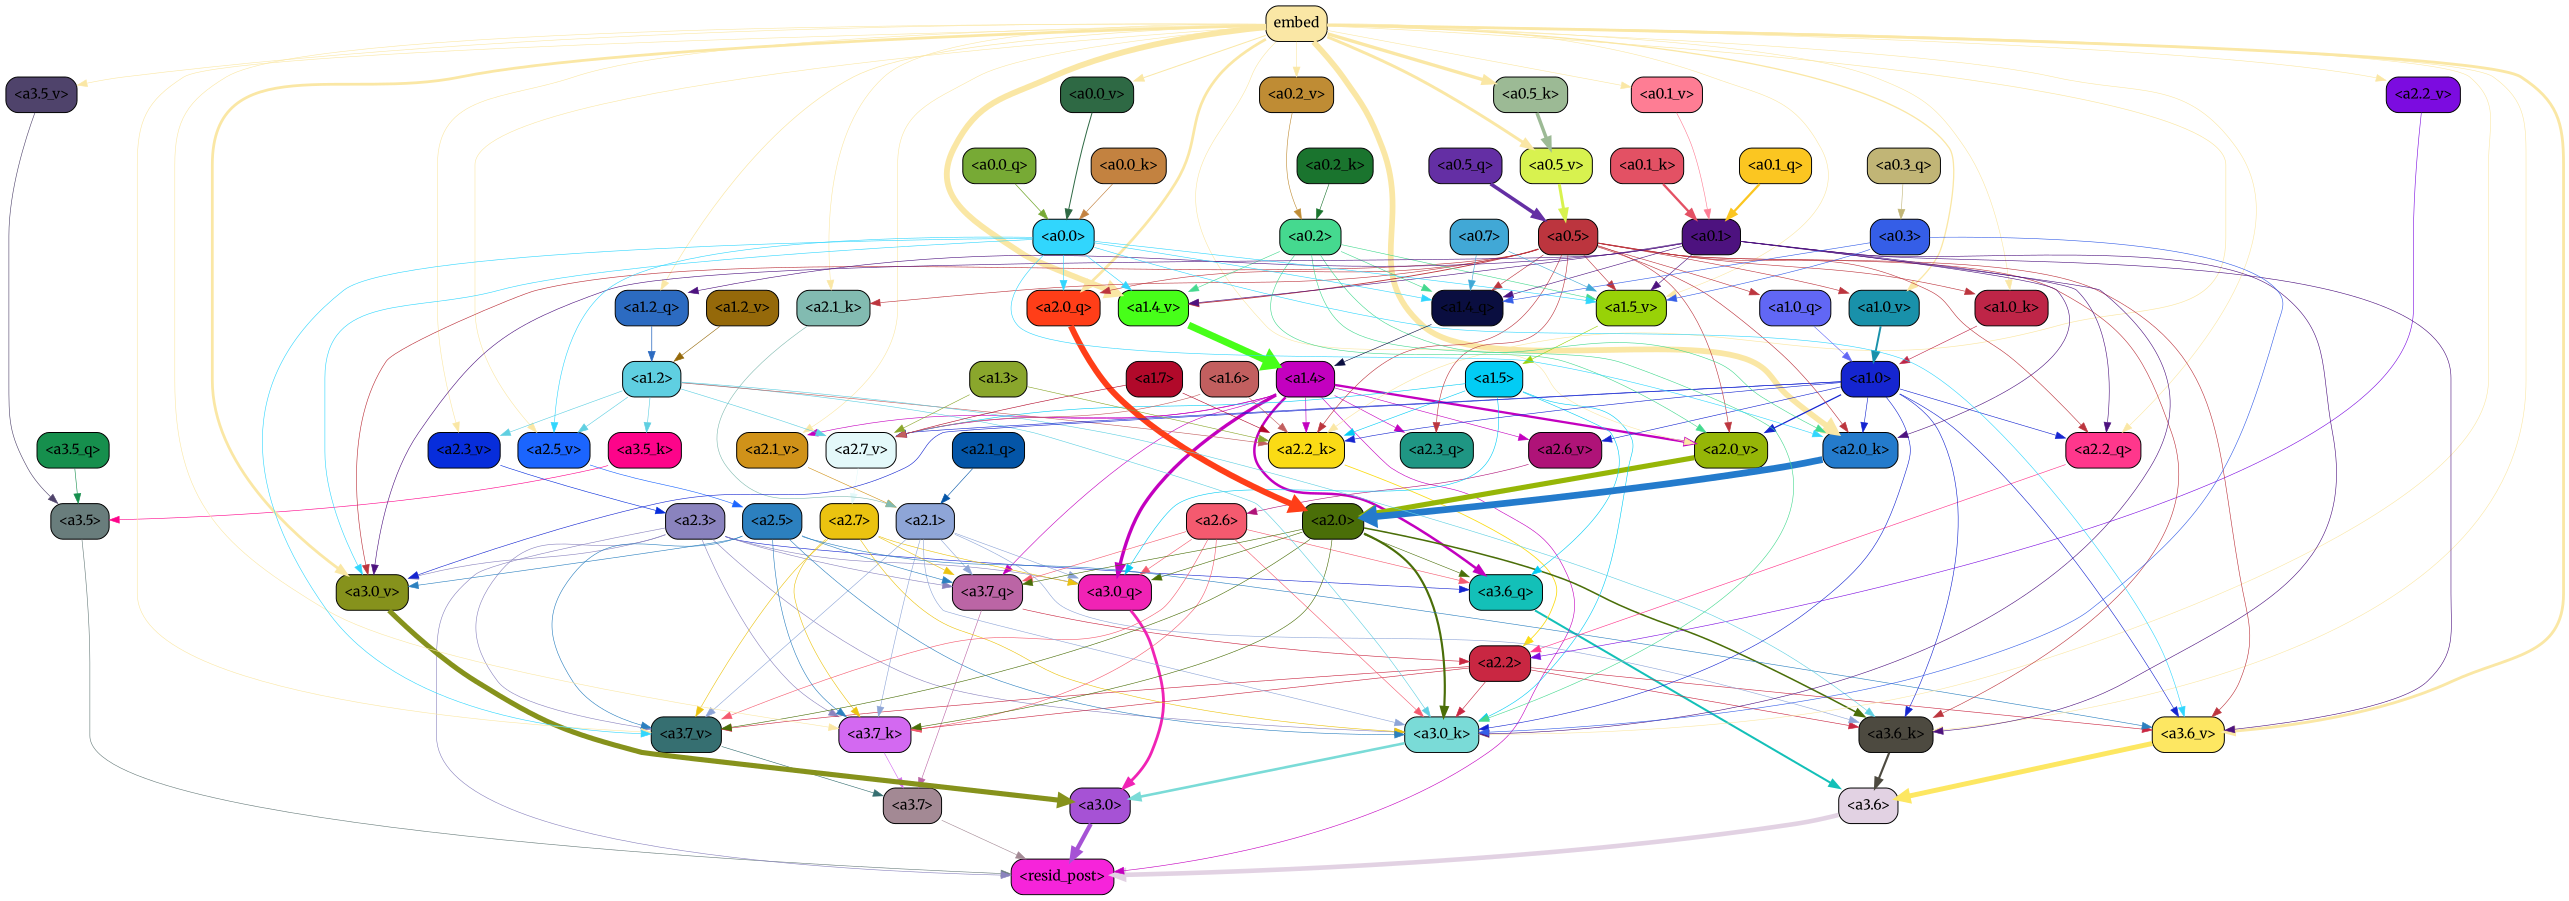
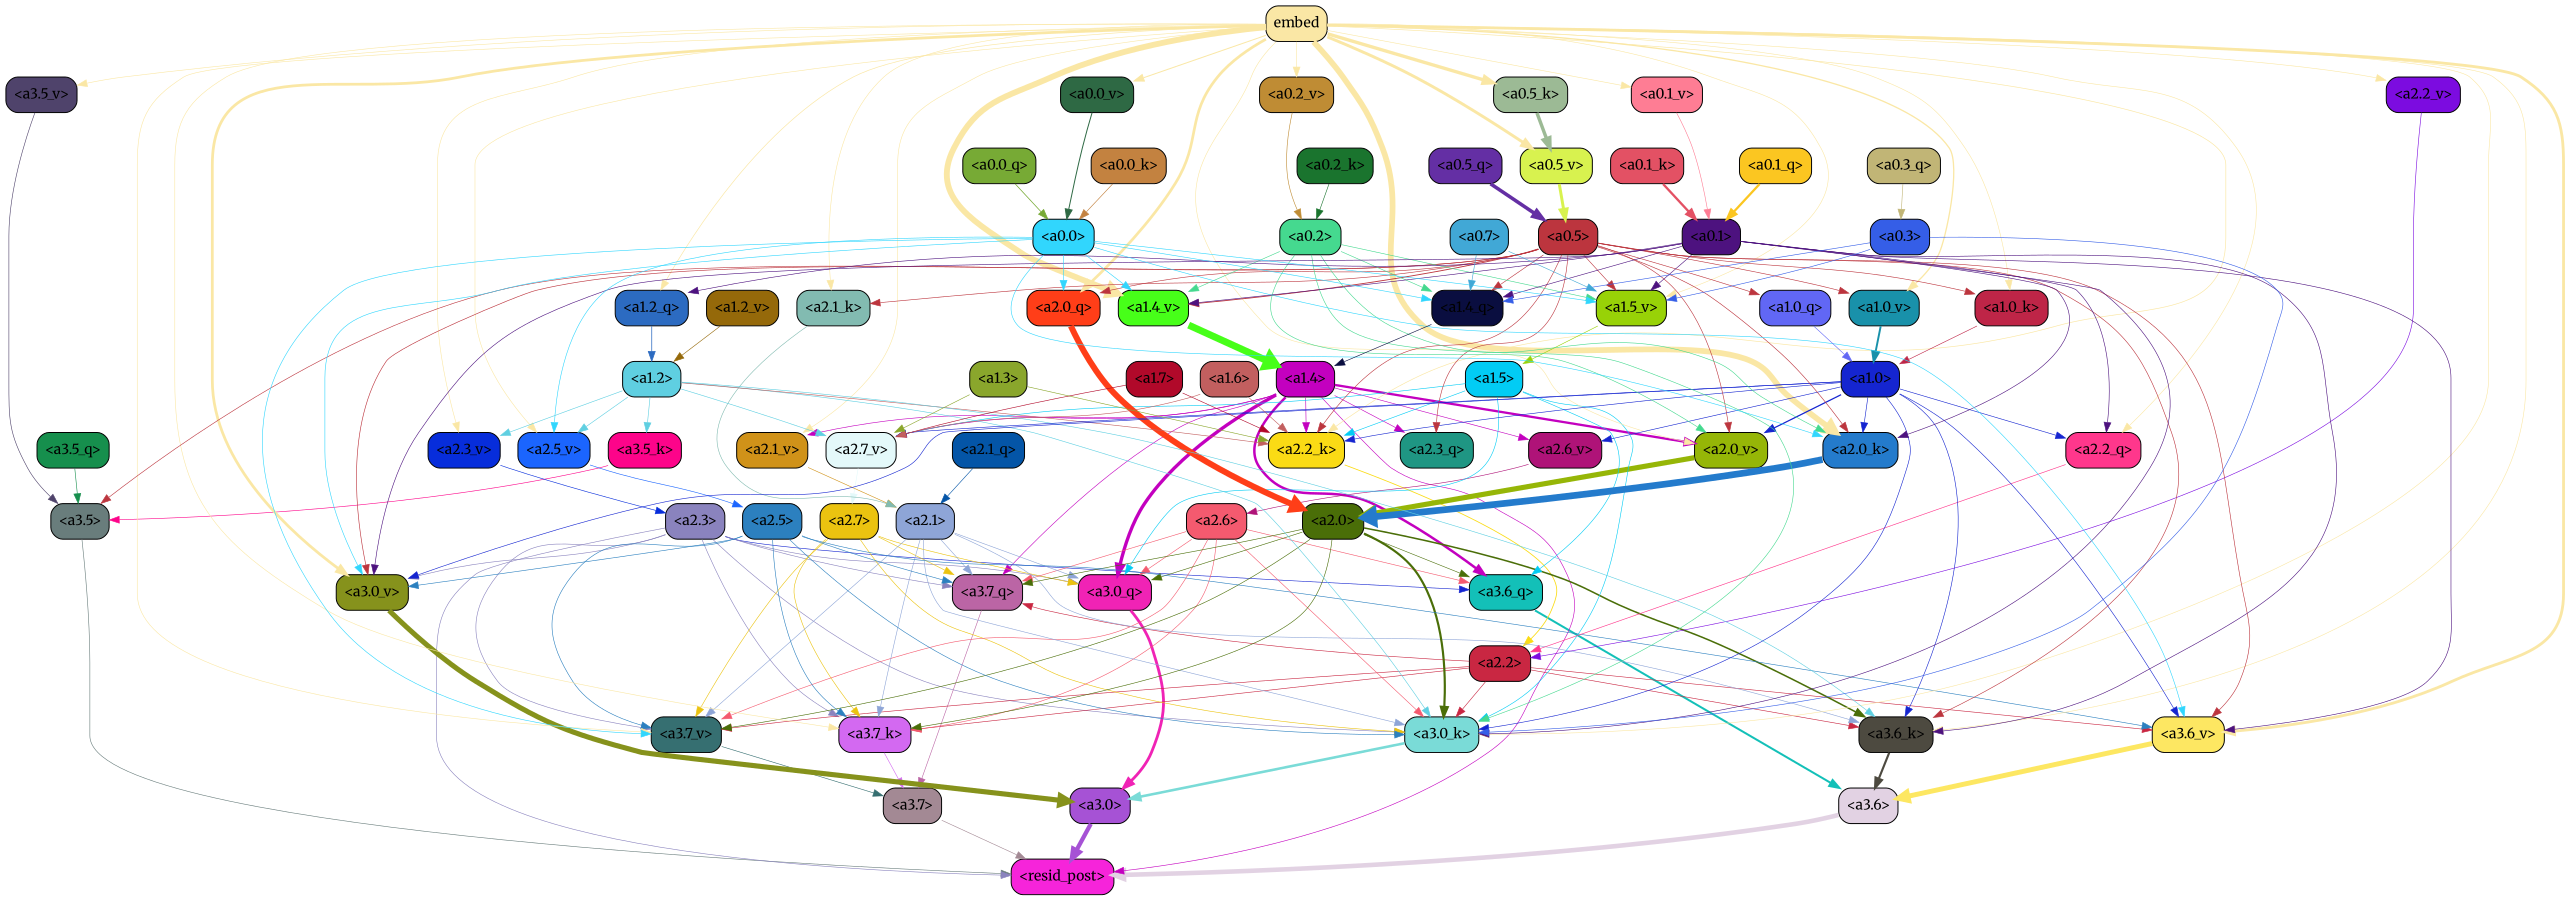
  strict digraph {
    fontname=Merriweather
    splines=true
    node [color=black fontname=Merriweather shape=box style="filled, rounded"]
    edge [color="#fae7a5" fontname=Merriweather penwidth=0.6]
    "<a3.7>" [fillcolor="#a38994"]
    "<resid_post>" [fillcolor="#f624da"]
    "<a3.6>" [fillcolor="#e2d2e3"]
    "<a3.5>" [fillcolor="#697d7c"]
    "<a3.0>" [fillcolor="#a652d5"]
    "<a2.3>" [fillcolor="#8a83be"]
    "<a3.7_q>" [fillcolor="#bb65a5"]
    "<a3.6_q>" [fillcolor="#13c0b8"]
    "<a3.0_q>" [fillcolor="#f023b5"]
    "<a3.7_k>" [fillcolor="#d369f1"]
    "<a3.0_k>" [fillcolor="#7adbd7"]
    "<a3.7_v>" [fillcolor="#366f71"]
    "<a3.0_v>" [fillcolor="#86921c"]
    "<a1.4>" [fillcolor="#c300bf"]
    "<a2.3_q>" [fillcolor="#1f9683"]
    "<a2.2_k>" [fillcolor="#fadb15"]
    "<a2.7_v>" [fillcolor="#e4f9fa"]
    "<a2.6_v>" [fillcolor="#af1378"]
    "<a2.1_v>" [fillcolor="#d09219"]
    "<a2.0_v>" [fillcolor="#96b607"]
    "<a2.2>" [fillcolor="#c92742"]
    "<a2.7>" [fillcolor="#ebc310"]
    "<a2.6>" [fillcolor="#f45a6f"]
    "<a2.1>" [fillcolor="#8ea5d7"]
    "<a2.0>" [fillcolor="#4a6e08"]
    "<a3.6_k>" [fillcolor="#4d4a40"]
    "<a3.6_v>" [fillcolor="#fde762"]
    "<a3.5_q>" [fillcolor="#168f4d"]
    "<a3.5_k>" [fillcolor="#fd048a"]
    "<a3.5_v>" [fillcolor="#4f436b"]
    "<a2.5>" [fillcolor="#2c80bf"]
    "<a1.5>" [fillcolor="#02ccf4"]
    embed [fillcolor="#fae7a5"]
    "<a2.2_q>" [fillcolor="#ff378c"]
    "<a2.0_q>" [fillcolor="#ff3e18"]
    "<a2.1_k>" [fillcolor="#82bbb1"]
    "<a2.0_k>" [fillcolor="#247bcc"]
    "<a2.5_v>" [fillcolor="#1b65fe"]
    "<a2.3_v>" [fillcolor="#072ddb"]
    "<a2.2_v>" [fillcolor="#7c0ce0"]
    "<a1.2_q>" [fillcolor="#2c6bc1"]
    "<a1.0_k>" [fillcolor="#be2547"]
    "<a1.5_v>" [fillcolor="#98d207"]
    "<a1.4_v>" [fillcolor="#47ff19"]
    "<a1.0_v>" [fillcolor="#1991aa"]
    "<a0.5_k>" [fillcolor="#9cba95"]
    "<a0.5_v>" [fillcolor="#d8f24f"]
    "<a0.2_v>" [fillcolor="#bf8c34"]
    "<a0.1_v>" [fillcolor="#fe7d94"]
    "<a0.0_v>" [fillcolor="#2e6944"]
    "<a1.2>" [fillcolor="#5fcfe1"]
    "<a1.0>" [fillcolor="#1525d0"]
    "<a0.5>" [fillcolor="#bc353e"]
    "<a0.2>" [fillcolor="#45d98f"]
    "<a0.1>" [fillcolor="#4d127f"]
    "<a0.0>" [fillcolor="#31d6fd"]
    "<a1.4_q>" [fillcolor="#0a0e40"]
    "<a1.0_q>" [fillcolor="#6167f5"]
    "<a0.3>" [fillcolor="#355ee7"]
    "<a2.1_q>" [fillcolor="#0455a7"]
    "<a1.7>" [fillcolor="#b1092a"]
    "<a1.6>" [fillcolor="#c25f5f"]
    "<a1.3>" [fillcolor="#8aa62c"]
    "<a1.2_v>" [fillcolor="#95690a"]
    "<a0.7>" [fillcolor="#41a8d6"]
    "<a0.5_q>" [fillcolor="#642fa4"]
    "<a0.3_q>" [fillcolor="#c1b576"]
    "<a0.1_q>" [fillcolor="#fbc621"]
    "<a0.0_q>" [fillcolor="#77aa35"]
    "<a0.2_k>" [fillcolor="#1a742e"]
    "<a0.1_k>" [fillcolor="#e35164"]
    "<a0.0_k>" [fillcolor="#c38240"]
    "<a3.7>" -> "<resid_post>" [color="#a38994"]
    "<a3.6>" -> "<resid_post>" [color="#e2d2e3" penwidth=4.648244500160217]
    "<a3.5>" -> "<resid_post>" [color="#697d7c"]
    "<a3.0>" -> "<resid_post>" [color="#a652d5" penwidth=4.3288813829422]
    "<a2.3>" -> "<resid_post>" [color="#8a83be"]
    "<a2.3>" -> "<a3.7_q>" [color="#8a83be"]
    "<a2.3>" -> "<a3.6_q>" [color="#1525d0"]
    "<a2.3>" -> "<a3.0_q>" [color="#8a83be"]
    "<a2.3>" -> "<a3.7_k>" [color="#8a83be"]
    "<a2.3>" -> "<a3.0_k>" [color="#8a83be"]
    "<a2.3>" -> "<a3.7_v>" [color="#8a83be"]
    "<a2.3>" -> "<a3.0_v>" [color="#8a83be"]
    "<a3.7_q>" -> "<a3.7>" [color="#bb65a5"]
    "<a3.6_q>" -> "<a3.6>" [color="#13c0b8" penwidth=2.03758105635643]
    "<a3.0_q>" -> "<a3.0>" [color="#f023b5" penwidth=2.8638100624084473]
    "<a3.7_k>" -> "<a3.7>" [color="#d369f1"]
    "<a3.0_k>" -> "<a3.0>" [color="#7adbd7" penwidth=2.6274144649505615]
    "<a3.7_v>" -> "<a3.7>" [color="#366f71"]
    "<a3.0_v>" -> "<a3.0>" [color="#86921c" penwidth=5.188832879066467]
    "<a1.4>" -> "<resid_post>" [color="#c300bf"]
    "<a1.4>" -> "<a3.7_q>" [color="#c300bf"]
    "<a1.4>" -> "<a3.6_q>" [color="#c300bf" penwidth=2.5397292599081993]
    "<a1.4>" -> "<a3.0_q>" [color="#c300bf" penwidth=3.3985572457313538]
    "<a1.4>" -> "<a2.3_q>" [color="#c300bf"]
    "<a1.4>" -> "<a2.2_k>" [color="#c300bf"]
    "<a1.4>" -> "<a2.7_v>" [color="#c300bf"]
    "<a1.4>" -> "<a2.6_v>" [color="#c300bf"]
    "<a1.4>" -> "<a2.1_v>" [color="#c300bf"]
    "<a1.4>" -> "<a2.0_v>" [color="#c300bf" penwidth=2.3308929204940796]
    "<a2.2_k>" -> "<a2.2>" [color="#fadb15" penwidth=0.8337457180023193]
    "<a2.7_v>" -> "<a2.7>" [color="#e4f9fa"]
    "<a2.6_v>" -> "<a2.6>" [color="#af1378"]
    "<a2.1_v>" -> "<a2.1>" [color="#d09219"]
    "<a2.0_v>" -> "<a2.0>" [color="#96b607" penwidth=5.211444020271301]
-   "<a3.7_q>" -> "<a2.2>" [color="#c92742"]
+   "<a2.2>" -> "<a3.7_q>" [color="#c92742"]
    "<a2.2>" -> "<a3.7_k>" [color="#c92742"]
    "<a2.2>" -> "<a3.0_k>" [color="#c92742"]
    "<a2.2>" -> "<a3.7_v>" [color="#c92742"]
    "<a2.2>" -> "<a3.6_k>" [color="#c92742"]
    "<a2.2>" -> "<a3.6_v>" [color="#c92742"]
    "<a2.7>" -> "<a3.7_q>" [color="#ebc310"]
    "<a2.7>" -> "<a3.0_q>" [color="#ebc310"]
    "<a2.7>" -> "<a3.7_k>" [color="#ebc310"]
    "<a2.7>" -> "<a3.0_k>" [color="#ebc310"]
    "<a2.7>" -> "<a3.7_v>" [color="#ebc310"]
    "<a2.6>" -> "<a3.7_q>" [color="#f45a6f"]
    "<a2.6>" -> "<a3.6_q>" [color="#f45a6f"]
    "<a2.6>" -> "<a3.0_q>" [color="#f45a6f"]
    "<a2.6>" -> "<a3.7_k>" [color="#f45a6f"]
    "<a2.6>" -> "<a3.0_k>" [color="#f45a6f"]
    "<a2.6>" -> "<a3.7_v>" [color="#f45a6f"]
    "<a2.1>" -> "<a3.7_q>" [color="#8ea5d7"]
    "<a2.1>" -> "<a3.0_q>" [color="#8ea5d7"]
    "<a2.1>" -> "<a3.7_k>" [color="#8ea5d7"]
    "<a2.1>" -> "<a3.0_k>" [color="#8ea5d7"]
    "<a2.1>" -> "<a3.7_v>" [color="#8ea5d7"]
    "<a2.1>" -> "<a3.6_k>" [color="#8ea5d7"]
    "<a2.0>" -> "<a3.7_q>" [color="#4a6e08"]
    "<a2.0>" -> "<a3.6_q>" [color="#4a6e08"]
    "<a2.0>" -> "<a3.0_q>" [color="#4a6e08"]
    "<a2.0>" -> "<a3.7_k>" [color="#4a6e08"]
    "<a2.0>" -> "<a3.0_k>" [color="#4a6e08" penwidth=2.205150544643402]
    "<a2.0>" -> "<a3.7_v>" [color="#4a6e08"]
    "<a2.0>" -> "<a3.6_k>" [color="#4a6e08" penwidth=1.5717863738536835]
    "<a3.6_k>" -> "<a3.6>" [color="#4d4a40" penwidth=2.174198240041733]
    "<a3.6_v>" -> "<a3.6>" [color="#fde762" penwidth=5.002329230308533]
    "<a3.5_q>" -> "<a3.5>" [color="#168f4d"]
    "<a3.5_k>" -> "<a3.5>" [color="#fd048a"]
    "<a3.5_v>" -> "<a3.5>" [color="#4f436b"]
    "<a2.5>" -> "<a3.7_q>" [color="#2c80bf"]
    "<a2.5>" -> "<a3.7_k>" [color="#2c80bf"]
    "<a2.5>" -> "<a3.0_k>" [color="#2c80bf"]
    "<a2.5>" -> "<a3.7_v>" [color="#2c80bf"]
    "<a2.5>" -> "<a3.0_v>" [color="#2c80bf"]
    "<a2.5>" -> "<a3.6_v>" [color="#2c80bf"]
    "<a1.5>" -> "<a3.6_q>" [color="#02ccf4"]
    "<a1.5>" -> "<a3.0_q>" [color="#02ccf4"]
    "<a1.5>" -> "<a3.0_k>" [color="#02ccf4"]
    "<a1.5>" -> "<a2.2_k>" [color="#02ccf4"]
    "<a1.5>" -> "<a2.7_v>" [color="#02ccf4"]
    embed -> "<a3.7_k>"
    embed -> "<a3.0_k>"
    embed -> "<a3.7_v>"
    embed -> "<a3.0_v>" [penwidth=2.812090039253235]
    embed -> "<a2.2_k>" [penwidth=0.6694881916046143]
    embed -> "<a2.1_v>"
    embed -> "<a2.0_v>"
    embed -> "<a3.6_k>"
    embed -> "<a3.6_v>" [penwidth=2.882729172706604]
    embed -> "<a3.5_v>"
    embed -> "<a2.2_q>"
    embed -> "<a2.0_q>" [penwidth=2.773140072822571]
    embed -> "<a2.1_k>"
    embed -> "<a2.0_k>" [penwidth=5.809704422950745]
    embed -> "<a2.5_v>"
    embed -> "<a2.3_v>"
    embed -> "<a2.2_v>"
    embed -> "<a1.2_q>" [penwidth=0.6789929866790771]
    embed -> "<a1.0_k>"
    embed -> "<a1.5_v>"
    embed -> "<a1.4_v>" [penwidth=5.930049657821655]
    embed -> "<a1.0_v>" [penwidth=1.3246397972106934]
    embed -> "<a0.5_k>" [penwidth=3.417628586292267]
    embed -> "<a0.5_v>" [penwidth=2.9912296533584595]
    embed -> "<a0.2_v>"
    embed -> "<a0.1_v>"
    embed -> "<a0.0_v>" [penwidth=1.0032603740692139]
    "<a2.2_q>" -> "<a2.2>" [color="#ff378c" penwidth=0.6299107074737549]
    "<a2.0_q>" -> "<a2.0>" [color="#ff3e18" penwidth=6.081655263900757]
    "<a2.1_k>" -> "<a2.1>" [color="#82bbb1"]
    "<a2.0_k>" -> "<a2.0>" [color="#247bcc" penwidth=6.795950889587402]
    "<a2.5_v>" -> "<a2.5>" [color="#1b65fe"]
    "<a2.3_v>" -> "<a2.3>" [color="#072ddb"]
    "<a2.2_v>" -> "<a2.2>" [color="#7c0ce0"]
    "<a1.2_q>" -> "<a1.2>" [color="#2c6bc1" penwidth=0.7635738849639893]
    "<a1.0_k>" -> "<a1.0>" [color="#be2547"]
    "<a1.5_v>" -> "<a1.5>" [color="#98d207"]
    "<a1.4_v>" -> "<a1.4>" [color="#47ff19" penwidth=7.066803693771362]
    "<a1.0_v>" -> "<a1.0>" [color="#1991aa" penwidth=1.970656156539917]
    "<a0.5_k>" -> "<a0.5_v>" [color="#9cba95" penwidth=3.475644141435623]
    "<a0.5_v>" -> "<a0.5>" [color="#d8f24f" penwidth=3.019147038459778]
    "<a0.2_v>" -> "<a0.2>" [color="#bf8c34"]
    "<a0.1_v>" -> "<a0.1>" [color="#fe7d94"]
    "<a0.0_v>" -> "<a0.0>" [color="#2e6944" penwidth=1.0116496086120605]
    "<a1.2>" -> "<a3.0_k>" [color="#5fcfe1"]
    "<a1.2>" -> "<a2.2_k>" [color="#c25f5f"]
    "<a1.2>" -> "<a2.7_v>" [color="#5fcfe1"]
    "<a1.2>" -> "<a3.6_k>" [color="#5fcfe1"]
    "<a1.2>" -> "<a3.5_k>" [color="#5fcfe1"]
    "<a1.2>" -> "<a2.5_v>" [color="#5fcfe1"]
    "<a1.2>" -> "<a2.3_v>" [color="#5fcfe1"]
    "<a1.0>" -> "<a3.0_k>" [color="#1525d0"]
    "<a1.0>" -> "<a3.0_v>" [color="#1525d0"]
    "<a1.0>" -> "<a2.2_k>" [color="#1525d0"]
    "<a1.0>" -> "<a2.7_v>" [color="#1525d0"]
    "<a1.0>" -> "<a2.6_v>" [color="#1525d0"]
    "<a1.0>" -> "<a2.0_v>" [color="#1525d0" penwidth=1.2632839679718018]
    "<a1.0>" -> "<a3.6_k>" [color="#1525d0"]
    "<a1.0>" -> "<a3.6_v>" [color="#1525d0"]
    "<a1.0>" -> "<a2.2_q>" [color="#1525d0"]
    "<a1.0>" -> "<a2.0_k>" [color="#1525d0"]
    "<a0.5>" -> "<a3.0_v>" [color="#bc353e" penwidth=0.6281400918960571]
    "<a0.5>" -> "<a2.3_q>" [color="#bc353e"]
    "<a0.5>" -> "<a2.2_k>" [color="#bc353e"]
    "<a0.5>" -> "<a2.0_v>" [color="#bc353e"]
    "<a0.5>" -> "<a3.6_k>" [color="#bc353e"]
    "<a0.5>" -> "<a3.6_v>" [color="#bc353e"]
-   "<a0.5>" -> "<a2.2_q>" [color="#bc353e"]
+   "<a0.5>" -> "<a3.5>" [color="#bc353e"]
    "<a0.5>" -> "<a2.0_q>" [color="#bc353e"]
    "<a0.5>" -> "<a2.1_k>" [color="#bc353e"]
    "<a0.5>" -> "<a2.0_k>" [color="#bc353e" penwidth=0.6196913719177246]
    "<a0.5>" -> "<a1.0_k>" [color="#bc353e"]
    "<a0.5>" -> "<a1.5_v>" [color="#bc353e"]
    "<a0.5>" -> "<a1.4_v>" [color="#bc353e" penwidth=0.9038386344909668]
    "<a0.5>" -> "<a1.0_v>" [color="#bc353e"]
    "<a0.5>" -> "<a1.4_q>" [color="#bc353e"]
    "<a0.5>" -> "<a1.0_q>" [color="#bc353e"]
    "<a0.2>" -> "<a3.0_k>" [color="#45d98f"]
    "<a0.2>" -> "<a2.0_v>" [color="#45d98f"]
    "<a0.2>" -> "<a2.0_k>" [color="#45d98f"]
    "<a0.2>" -> "<a1.5_v>" [color="#45d98f"]
    "<a0.2>" -> "<a1.4_v>" [color="#45d98f"]
    "<a0.2>" -> "<a1.4_q>" [color="#45d98f"]
    "<a0.1>" -> "<a3.0_k>" [color="#4d127f"]
    "<a0.1>" -> "<a3.0_v>" [color="#4d127f"]
    "<a0.1>" -> "<a3.6_k>" [color="#4d127f"]
    "<a0.1>" -> "<a3.6_v>" [color="#4d127f"]
    "<a0.1>" -> "<a2.2_q>" [color="#4d127f"]
    "<a0.1>" -> "<a2.0_k>" [color="#4d127f"]
    "<a0.1>" -> "<a1.2_q>" [color="#4d127f"]
    "<a0.1>" -> "<a1.5_v>" [color="#4d127f"]
    "<a0.1>" -> "<a1.4_v>" [color="#4d127f"]
    "<a0.1>" -> "<a1.4_q>" [color="#4d127f"]
    "<a0.0>" -> "<a3.7_v>" [color="#31d6fd"]
    "<a0.0>" -> "<a3.0_v>" [color="#31d6fd"]
    "<a0.0>" -> "<a3.6_v>" [color="#31d6fd"]
    "<a0.0>" -> "<a2.0_q>" [color="#31d6fd"]
    "<a0.0>" -> "<a2.0_k>" [color="#31d6fd"]
    "<a0.0>" -> "<a2.5_v>" [color="#31d6fd"]
    "<a0.0>" -> "<a1.5_v>" [color="#31d6fd"]
    "<a0.0>" -> "<a1.4_v>" [color="#31d6fd"]
    "<a0.0>" -> "<a1.4_q>" [color="#31d6fd"]
    "<a1.4_q>" -> "<a1.4>" [color="#0a0e40"]
    "<a1.0_q>" -> "<a1.0>" [color="#6167f5"]
    "<a0.3>" -> "<a3.0_k>" [color="#355ee7"]
    "<a0.3>" -> "<a1.5_v>" [color="#355ee7"]
    "<a0.3>" -> "<a1.4_q>" [color="#355ee7"]
    "<a2.1_q>" -> "<a2.1>" [color="#0455a7"]
    "<a1.7>" -> "<a2.2_k>" [color="#b1092a"]
    "<a1.7>" -> "<a2.7_v>" [color="#b1092a"]
    "<a1.6>" -> "<a2.2_k>" [color="#c25f5f"]
    "<a1.6>" -> "<a2.7_v>" [color="#c25f5f"]
    "<a1.3>" -> "<a2.2_k>" [color="#8aa62c"]
    "<a1.3>" -> "<a2.7_v>" [color="#8aa62c"]
    "<a1.2_v>" -> "<a1.2>" [color="#95690a"]
    "<a0.7>" -> "<a1.5_v>" [color="#41a8d6"]
    "<a0.7>" -> "<a1.4_q>" [color="#41a8d6"]
    "<a0.5_q>" -> "<a0.5>" [color="#642fa4" penwidth=3.6266062557697296]
    "<a0.3_q>" -> "<a0.3>" [color="#c1b576"]
    "<a0.1_q>" -> "<a0.1>" [color="#fbc621" penwidth=2.2995558977127075]
    "<a0.0_q>" -> "<a0.0>" [color="#77aa35" penwidth=0.7591052055358887]
    "<a0.2_k>" -> "<a0.2>" [color="#1a742e"]
    "<a0.1_k>" -> "<a0.1>" [color="#e35164" penwidth=2.3508740663528442]
    "<a0.0_k>" -> "<a0.0>" [color="#c38240" penwidth=0.6416475772857666]
  }
